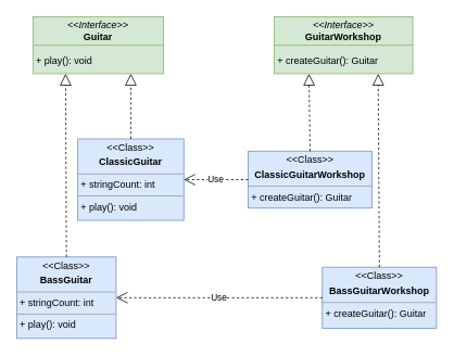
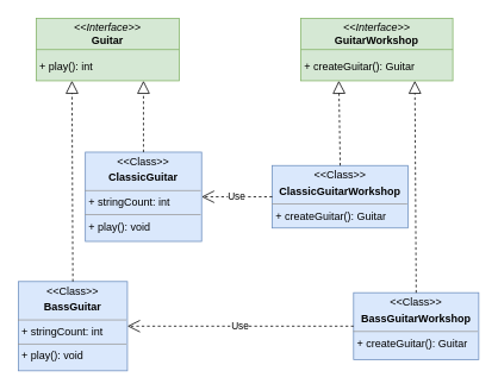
  <mxCell id="0" />
  <mxCell id="1" parent="0" />
  <mxCell id="2" value="" style="group" vertex="1" connectable="0" parent="1"><mxGeometry x="40" y="20" width="160" height="70" as="geometry" /></mxCell>
  <mxCell id="3" value="" style="group" vertex="1" connectable="0" parent="2"><mxGeometry width="160" height="70" as="geometry" /></mxCell>
- <mxCell id="4" value="&lt;p style=&quot;margin: 0px ; margin-top: 4px ; text-align: center&quot;&gt;&lt;i&gt;&amp;lt;&amp;lt;Interface&amp;gt;&amp;gt;&lt;/i&gt;&lt;br&gt;&lt;b&gt;Guitar&lt;/b&gt;&lt;/p&gt;&lt;p style=&quot;margin: 0px ; margin-left: 4px&quot;&gt;&lt;br&gt;&lt;/p&gt;&lt;p style=&quot;margin: 0px ; margin-left: 4px&quot;&gt;+ play(): void&lt;/p&gt;" style="verticalAlign=top;align=left;overflow=fill;fontSize=12;fontFamily=Helvetica;html=1;fillColor=#d5e8d4;strokeColor=#82b366;" vertex="1" parent="3"><mxGeometry width="160" height="70" as="geometry" /></mxCell>
+ <mxCell id="4" value="&lt;p style=&quot;margin: 0px ; margin-top: 4px ; text-align: center&quot;&gt;&lt;i&gt;&amp;lt;&amp;lt;Interface&amp;gt;&amp;gt;&lt;/i&gt;&lt;br&gt;&lt;b&gt;Guitar&lt;/b&gt;&lt;/p&gt;&lt;p style=&quot;margin: 0px ; margin-left: 4px&quot;&gt;&lt;br&gt;&lt;/p&gt;&lt;p style=&quot;margin: 0px ; margin-left: 4px&quot;&gt;+ play(): int&lt;/p&gt;" style="verticalAlign=top;align=left;overflow=fill;fontSize=12;fontFamily=Helvetica;html=1;fillColor=#d5e8d4;strokeColor=#82b366;" vertex="1" parent="3"><mxGeometry width="160" height="70" as="geometry" /></mxCell>
  <mxCell id="5" value="" style="endArrow=none;html=1;exitX=0;exitY=0.5;exitDx=0;exitDy=0;entryX=1;entryY=0.5;entryDx=0;entryDy=0;fillColor=#d5e8d4;strokeColor=#82b366;" edge="1" parent="3" source="4" target="4"><mxGeometry width="50" height="50" relative="1" as="geometry"><mxPoint x="286.316" y="170" as="sourcePoint" /><mxPoint x="328.421" y="120" as="targetPoint" /></mxGeometry></mxCell>
  <mxCell id="6" value="" style="group" vertex="1" connectable="0" parent="1"><mxGeometry x="336" y="20" width="170" height="70" as="geometry" /></mxCell>
  <mxCell id="7" value="" style="group" vertex="1" connectable="0" parent="6"><mxGeometry width="170" height="70" as="geometry" /></mxCell>
  <mxCell id="8" value="&lt;p style=&quot;margin: 0px ; margin-top: 4px ; text-align: center&quot;&gt;&lt;i&gt;&amp;lt;&amp;lt;Interface&amp;gt;&amp;gt;&lt;/i&gt;&lt;br&gt;&lt;b&gt;GuitarWorkshop&lt;/b&gt;&lt;/p&gt;&lt;p style=&quot;margin: 0px ; margin-left: 4px&quot;&gt;&lt;br&gt;&lt;/p&gt;&lt;p style=&quot;margin: 0px ; margin-left: 4px&quot;&gt;+ createGuitar(): Guitar&lt;/p&gt;" style="verticalAlign=top;align=left;overflow=fill;fontSize=12;fontFamily=Helvetica;html=1;fillColor=#d5e8d4;strokeColor=#82b366;" vertex="1" parent="7"><mxGeometry width="170" height="70" as="geometry" /></mxCell>
  <mxCell id="9" value="" style="endArrow=none;html=1;exitX=0;exitY=0.5;exitDx=0;exitDy=0;entryX=1;entryY=0.5;entryDx=0;entryDy=0;fillColor=#d5e8d4;strokeColor=#82b366;" edge="1" parent="7" source="8" target="8"><mxGeometry width="50" height="50" relative="1" as="geometry"><mxPoint x="304.211" y="170" as="sourcePoint" /><mxPoint x="348.947" y="120" as="targetPoint" /></mxGeometry></mxCell>
  <mxCell id="10" value="&lt;p style=&quot;margin: 0px ; margin-top: 4px ; text-align: center&quot;&gt;&amp;lt;&amp;lt;Class&amp;gt;&amp;gt;&lt;/p&gt;&lt;p style=&quot;margin: 0px ; margin-top: 4px ; text-align: center&quot;&gt;&lt;b&gt;ClassicGuitar&lt;/b&gt;&lt;/p&gt;&lt;hr size=&quot;1&quot;&gt;&lt;p style=&quot;margin: 0px ; margin-left: 4px&quot;&gt;+ stringCount: int&lt;/p&gt;&lt;hr size=&quot;1&quot;&gt;&lt;p style=&quot;margin: 0px ; margin-left: 4px&quot;&gt;+ play(): void&lt;/p&gt;" style="verticalAlign=top;align=left;overflow=fill;fontSize=12;fontFamily=Helvetica;html=1;fillColor=#dae8fc;strokeColor=#6c8ebf;" vertex="1" parent="1"><mxGeometry x="95" y="170" width="130" height="100" as="geometry" /></mxCell>
  <mxCell id="11" value="&lt;p style=&quot;margin: 0px ; margin-top: 4px ; text-align: center&quot;&gt;&amp;lt;&amp;lt;Class&amp;gt;&amp;gt;&lt;/p&gt;&lt;p style=&quot;margin: 0px ; margin-top: 4px ; text-align: center&quot;&gt;&lt;b&gt;BassGuitar&lt;/b&gt;&lt;/p&gt;&lt;hr size=&quot;1&quot;&gt;&lt;p style=&quot;margin: 0px ; margin-left: 4px&quot;&gt;+ stringCount: int&lt;/p&gt;&lt;hr size=&quot;1&quot;&gt;&lt;p style=&quot;margin: 0px ; margin-left: 4px&quot;&gt;+ play(): void&lt;/p&gt;" style="verticalAlign=top;align=left;overflow=fill;fontSize=12;fontFamily=Helvetica;html=1;fillColor=#dae8fc;strokeColor=#6c8ebf;" vertex="1" parent="1"><mxGeometry x="20" y="315" width="122" height="100" as="geometry" /></mxCell>
  <mxCell id="12" value="" style="endArrow=block;dashed=1;endFill=0;endSize=12;html=1;exitX=0.5;exitY=0;exitDx=0;exitDy=0;entryX=0.75;entryY=1;entryDx=0;entryDy=0;" edge="1" parent="1" source="10" target="4"><mxGeometry width="160" relative="1" as="geometry"><mxPoint x="260" y="90" as="sourcePoint" /><mxPoint x="190" y="110" as="targetPoint" /></mxGeometry></mxCell>
  <mxCell id="13" value="" style="endArrow=block;dashed=1;endFill=0;endSize=12;html=1;exitX=0.5;exitY=0;exitDx=0;exitDy=0;entryX=0.25;entryY=1;entryDx=0;entryDy=0;" edge="1" parent="1" source="11" target="4"><mxGeometry width="160" relative="1" as="geometry"><mxPoint x="30" y="160" as="sourcePoint" /><mxPoint x="-10" y="160" as="targetPoint" /></mxGeometry></mxCell>
  <mxCell id="14" value="&lt;p style=&quot;margin: 0px ; margin-top: 4px ; text-align: center&quot;&gt;&amp;lt;&amp;lt;Class&amp;gt;&amp;gt;&lt;/p&gt;&lt;p style=&quot;margin: 0px ; margin-top: 4px ; text-align: center&quot;&gt;&lt;b&gt;ClassicGuitarWorkshop&lt;/b&gt;&lt;/p&gt;&lt;hr size=&quot;1&quot;&gt;&lt;p style=&quot;margin: 0px ; margin-left: 4px&quot;&gt;+ createGuitar(): Guitar&lt;/p&gt;" style="verticalAlign=top;align=left;overflow=fill;fontSize=12;fontFamily=Helvetica;html=1;fillColor=#dae8fc;strokeColor=#6c8ebf;" vertex="1" parent="1"><mxGeometry x="304" y="185" width="152" height="70" as="geometry" /></mxCell>
  <mxCell id="15" value="&lt;p style=&quot;margin: 0px ; margin-top: 4px ; text-align: center&quot;&gt;&amp;lt;&amp;lt;Class&amp;gt;&amp;gt;&lt;/p&gt;&lt;p style=&quot;margin: 0px ; margin-top: 4px ; text-align: center&quot;&gt;&lt;b&gt;BassGuitarWorkshop&lt;/b&gt;&lt;/p&gt;&lt;hr size=&quot;1&quot;&gt;&lt;p style=&quot;margin: 0px ; margin-left: 4px&quot;&gt;+ createGuitar(): Guitar&lt;/p&gt;" style="verticalAlign=top;align=left;overflow=fill;fontSize=12;fontFamily=Helvetica;html=1;fillColor=#dae8fc;strokeColor=#6c8ebf;" vertex="1" parent="1"><mxGeometry x="395" y="327.5" width="140" height="75" as="geometry" /></mxCell>
  <mxCell id="16" value="Use" style="endArrow=open;endSize=12;dashed=1;html=1;exitX=0;exitY=0.5;exitDx=0;exitDy=0;entryX=1;entryY=0.5;entryDx=0;entryDy=0;" edge="1" parent="1" source="14" target="10"><mxGeometry width="160" relative="1" as="geometry"><mxPoint x="260" y="230" as="sourcePoint" /><mxPoint x="420" y="230" as="targetPoint" /></mxGeometry></mxCell>
  <mxCell id="17" value="Use" style="endArrow=open;endSize=12;dashed=1;html=1;exitX=0;exitY=0.5;exitDx=0;exitDy=0;entryX=1;entryY=0.5;entryDx=0;entryDy=0;" edge="1" parent="1" source="15" target="11"><mxGeometry width="160" relative="1" as="geometry"><mxPoint x="422" y="360" as="sourcePoint" /><mxPoint x="250" y="360" as="targetPoint" /></mxGeometry></mxCell>
  <mxCell id="18" value="" style="endArrow=block;dashed=1;endFill=0;endSize=12;html=1;exitX=0.5;exitY=0;exitDx=0;exitDy=0;entryX=0.25;entryY=1;entryDx=0;entryDy=0;" edge="1" parent="1" source="14" target="8"><mxGeometry width="160" relative="1" as="geometry"><mxPoint x="189.5" y="170" as="sourcePoint" /><mxPoint x="189" y="100" as="targetPoint" /></mxGeometry></mxCell>
  <mxCell id="19" value="" style="endArrow=block;dashed=1;endFill=0;endSize=12;html=1;exitX=0.5;exitY=0;exitDx=0;exitDy=0;entryX=0.75;entryY=1;entryDx=0;entryDy=0;" edge="1" parent="1" source="15" target="8"><mxGeometry width="160" relative="1" as="geometry"><mxPoint x="306" y="170" as="sourcePoint" /><mxPoint x="393.5" y="100" as="targetPoint" /></mxGeometry></mxCell>
